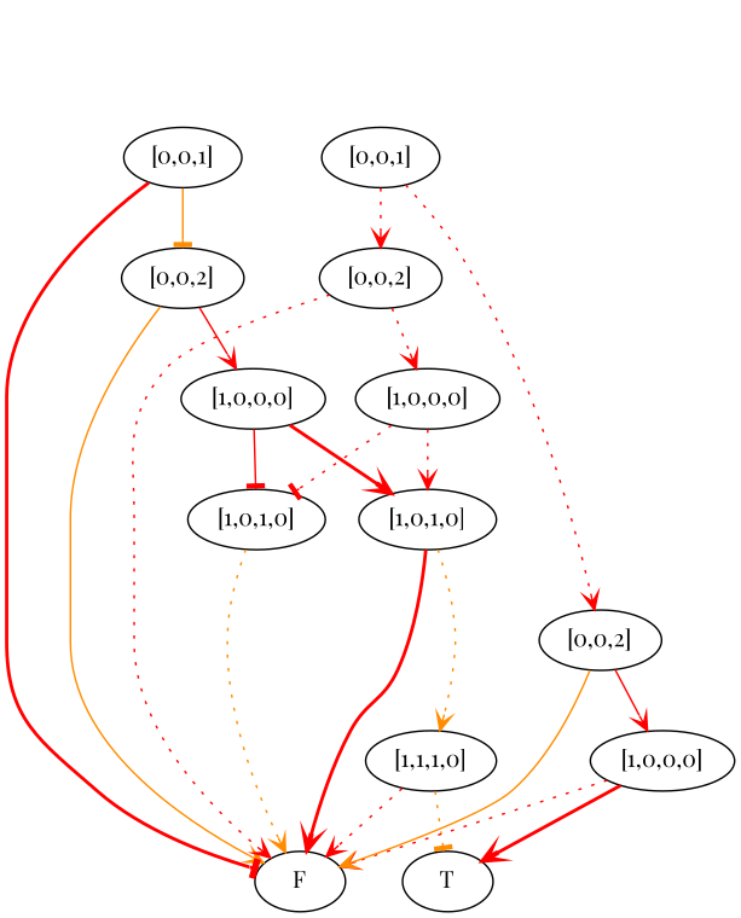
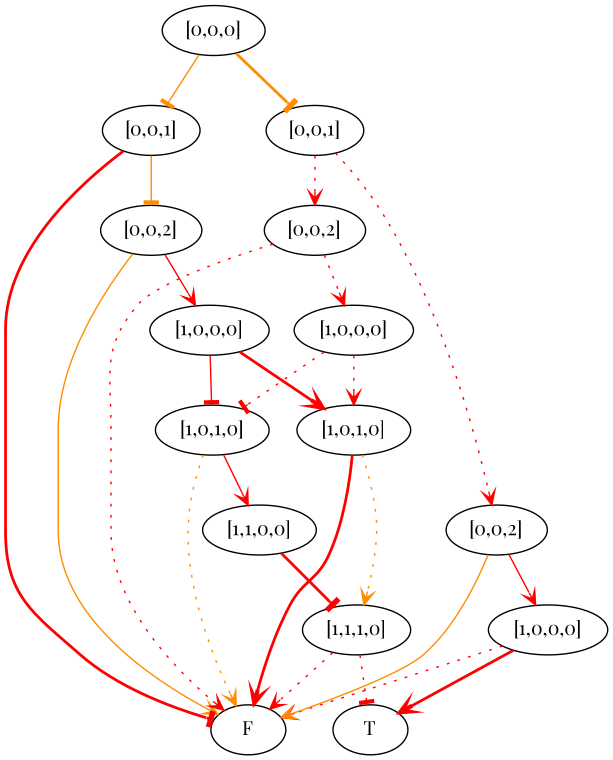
  digraph {
    fontname="Playfair Display"
    node [fontname="Playfair Display"]
    edge [arrowhead=vee color=red fontname="Playfair Display" style=dotted]
    n1 [label=F]
    n2 [label=T]
    n3 [label="[1,1,1,0]"]
    n4 [label="[1,0,1,0]"]
+   n5 [label="[1,1,0,0]"]
    n6 [label="[1,0,1,0]"]
    n7 [label="[1,0,0,0]"]
    n8 [label="[0,0,2]"]
    n9 [label="[0,0,1]"]
    n10 [label="[1,0,0,0]"]
    n11 [label="[0,0,2]"]
    n12 [label="[1,0,0,0]"]
    n13 [label="[0,0,2]"]
    n14 [label="[0,0,1]"]
+   n15 [label="[0,0,0]"]
    n3 -> n1
-   n3 -> n2 [arrowhead=tee color=darkorange]
+   n3 -> n2 [arrowhead=tee]
    n4 -> n1 [style=bold]
    n4 -> n3 [color=darkorange]
+   n5 -> n3 [arrowhead=tee style=bold]
    n6 -> n1 [color=darkorange]
+   n6 -> n5 [style=solid]
    n7 -> n4 [style=bold]
    n7 -> n6 [arrowhead=tee style=solid]
    n8 -> n1 [color=darkorange style=solid]
    n8 -> n7 [style=solid]
    n9 -> n1 [arrowhead=tee style=bold]
    n9 -> n8 [arrowhead=tee color=darkorange style=solid]
    n10 -> n4
    n10 -> n6 [arrowhead=tee]
    n11 -> n1
    n11 -> n10
    n12 -> n1
    n12 -> n2 [style=bold]
    n13 -> n1 [color=darkorange style=solid]
    n13 -> n12 [style=solid]
    n14 -> n11
    n14 -> n13
+   n15 -> n9 [arrowhead=tee color=darkorange style=solid]
+   n15 -> n14 [arrowhead=tee color=darkorange style=bold]
  }
